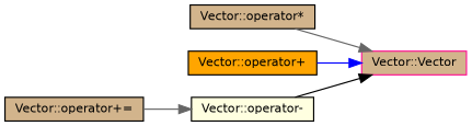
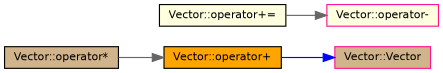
  digraph {
    rankdir=RL
    node [color=black fillcolor=tan fontname=Helvetica fontsize=10 shape=box style=filled]
    edge [color=gray40 dir=back fontname=Helvetica fontsize=10 labelfontname=Helvetica labelfontsize=10 style=solid]
    n1 [color=deeppink fontcolor=black height=0.2 label="Vector::Vector" width=0.4]
    n2 [height=0.2 label="Vector::operator*" width=0.4]
    n3 [fillcolor=orange height=0.2 label="Vector::operator+" width=0.4]
-   n4 [fillcolor=lightyellow height=0.2 label="Vector::operator-" width=0.4]
-   n5 [height=0.2 label="Vector::operator+=" width=0.4]
-   n1 -> n2
+   n4 [color=deeppink fillcolor=lightyellow height=0.2 label="Vector::operator-" width=0.4]
+   n5 [fillcolor=lightyellow height=0.2 label="Vector::operator+=" width=0.4]
+   n3 -> n2
    n1 -> n3 [color=blue]
-   n1 -> n4 [color=black]
    n4 -> n5
  }
